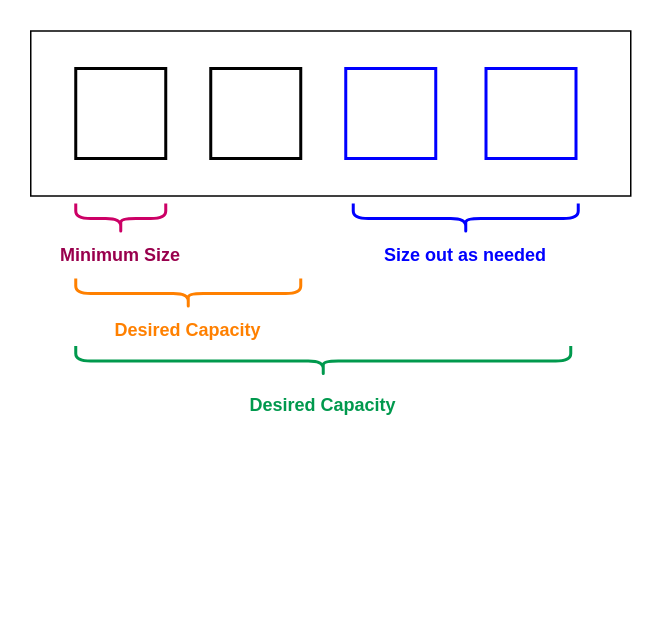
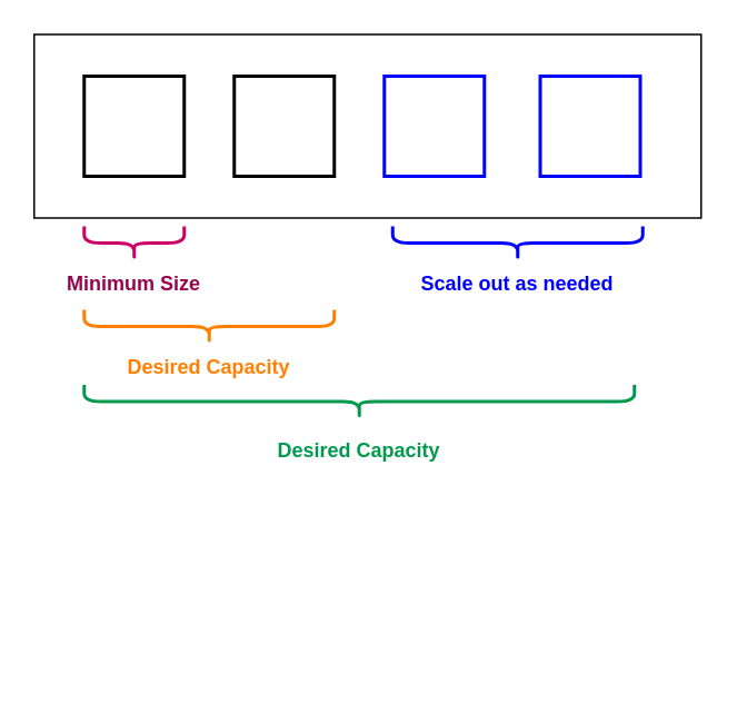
  <mxCell id="0" />
  <mxCell id="1" parent="0" />
  <mxCell id="2" value="" style="rounded=0;whiteSpace=wrap;html=1;fillColor=none;" vertex="1" parent="1"><mxGeometry x="20" y="20" width="400" height="110" as="geometry" /></mxCell>
  <mxCell id="3" value="" style="rounded=0;whiteSpace=wrap;html=1;fillColor=none;strokeWidth=2;" vertex="1" parent="1"><mxGeometry x="50" y="45" width="60" height="60" as="geometry" /></mxCell>
  <mxCell id="4" value="" style="rounded=0;whiteSpace=wrap;html=1;fillColor=none;strokeWidth=2;" vertex="1" parent="1"><mxGeometry x="140" y="45" width="60" height="60" as="geometry" /></mxCell>
  <mxCell id="5" value="" style="rounded=0;whiteSpace=wrap;html=1;fillColor=none;strokeWidth=2;strokeColor=#0000FF;" vertex="1" parent="1"><mxGeometry x="230" y="45" width="60" height="60" as="geometry" /></mxCell>
  <mxCell id="6" value="" style="rounded=0;whiteSpace=wrap;html=1;fillColor=none;strokeWidth=2;strokeColor=#0000FF;" vertex="1" parent="1"><mxGeometry x="323.5" y="45" width="60" height="60" as="geometry" /></mxCell>
  <mxCell id="7" value="" style="shape=curlyBracket;whiteSpace=wrap;html=1;rounded=1;fillColor=none;rotation=-90;strokeColor=#CC0066;strokeWidth=2;" vertex="1" parent="1"><mxGeometry x="70" y="115" width="20" height="60" as="geometry" /></mxCell>
  <mxCell id="8" value="" style="shape=curlyBracket;whiteSpace=wrap;html=1;rounded=1;fillColor=none;rotation=-90;strokeWidth=2;strokeColor=#FF8000;size=0.5;" vertex="1" parent="1"><mxGeometry x="115" y="120" width="20" height="150" as="geometry" /></mxCell>
  <mxCell id="9" value="Minimum Size" style="text;html=1;strokeColor=none;fillColor=none;align=center;verticalAlign=middle;whiteSpace=wrap;rounded=0;fontColor=#99004D;fontStyle=1" vertex="1" parent="1"><mxGeometry x="30" y="155" width="100" height="30" as="geometry" /></mxCell>
  <mxCell id="10" value="Desired Capacity" style="text;html=1;strokeColor=none;fillColor=none;align=center;verticalAlign=middle;whiteSpace=wrap;rounded=0;fontColor=#FF8000;fontStyle=1" vertex="1" parent="1"><mxGeometry x="70" y="205" width="110" height="30" as="geometry" /></mxCell>
  <mxCell id="11" value="" style="shape=curlyBracket;whiteSpace=wrap;html=1;rounded=1;fillColor=none;rotation=-90;strokeWidth=2;strokeColor=#0000FF;" vertex="1" parent="1"><mxGeometry x="300" y="70" width="20" height="150" as="geometry" /></mxCell>
- <mxCell id="12" value="Size out as needed" style="text;html=1;strokeColor=none;fillColor=none;align=center;verticalAlign=middle;whiteSpace=wrap;rounded=0;fontColor=#0000FF;fontStyle=1" vertex="1" parent="1"><mxGeometry x="240" y="155" width="140" height="30" as="geometry" /></mxCell>
+ <mxCell id="12" value="Scale out as needed" style="text;html=1;strokeColor=none;fillColor=none;align=center;verticalAlign=middle;whiteSpace=wrap;rounded=0;fontColor=#0000FF;fontStyle=1" vertex="1" parent="1"><mxGeometry x="240" y="155" width="140" height="30" as="geometry" /></mxCell>
  <mxCell id="13" value="" style="shape=curlyBracket;whiteSpace=wrap;html=1;rounded=1;fillColor=none;rotation=-90;strokeWidth=2;strokeColor=#00994D;size=0.5;" vertex="1" parent="1"><mxGeometry x="205" y="75" width="20" height="330" as="geometry" /></mxCell>
  <mxCell id="14" value="Desired Capacity" style="text;html=1;strokeColor=none;fillColor=none;align=center;verticalAlign=middle;whiteSpace=wrap;rounded=0;fontColor=#00994D;fontStyle=1" vertex="1" parent="1"><mxGeometry x="160" y="255" width="110" height="30" as="geometry" /></mxCell>
